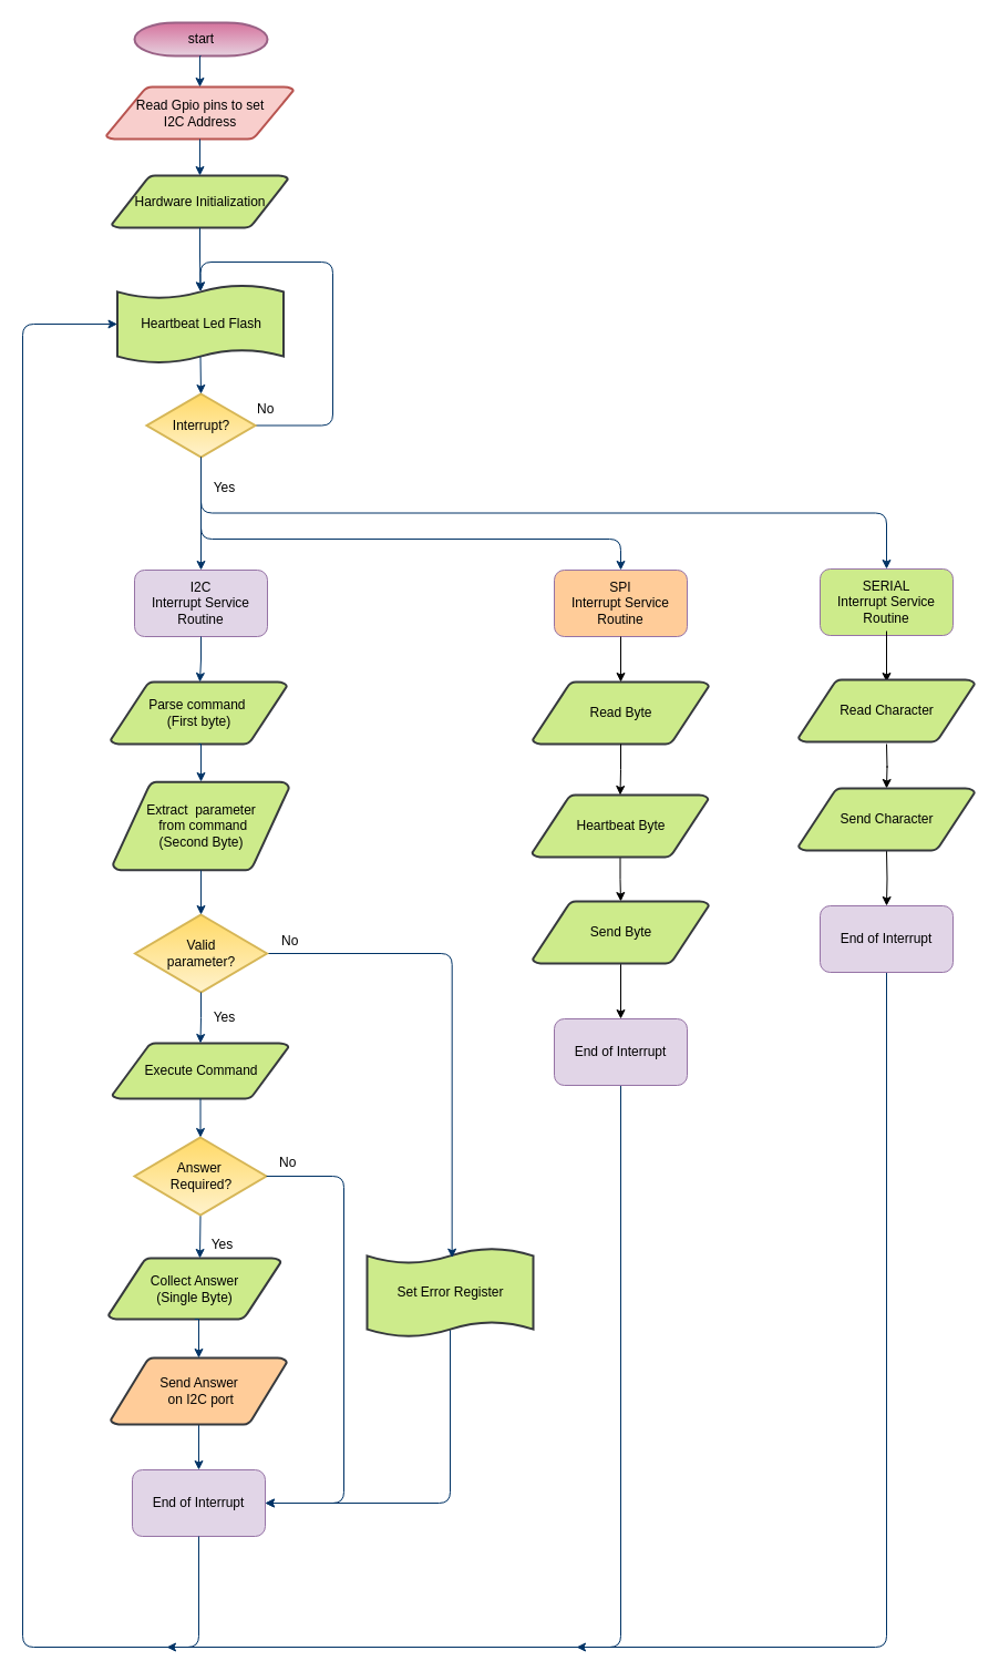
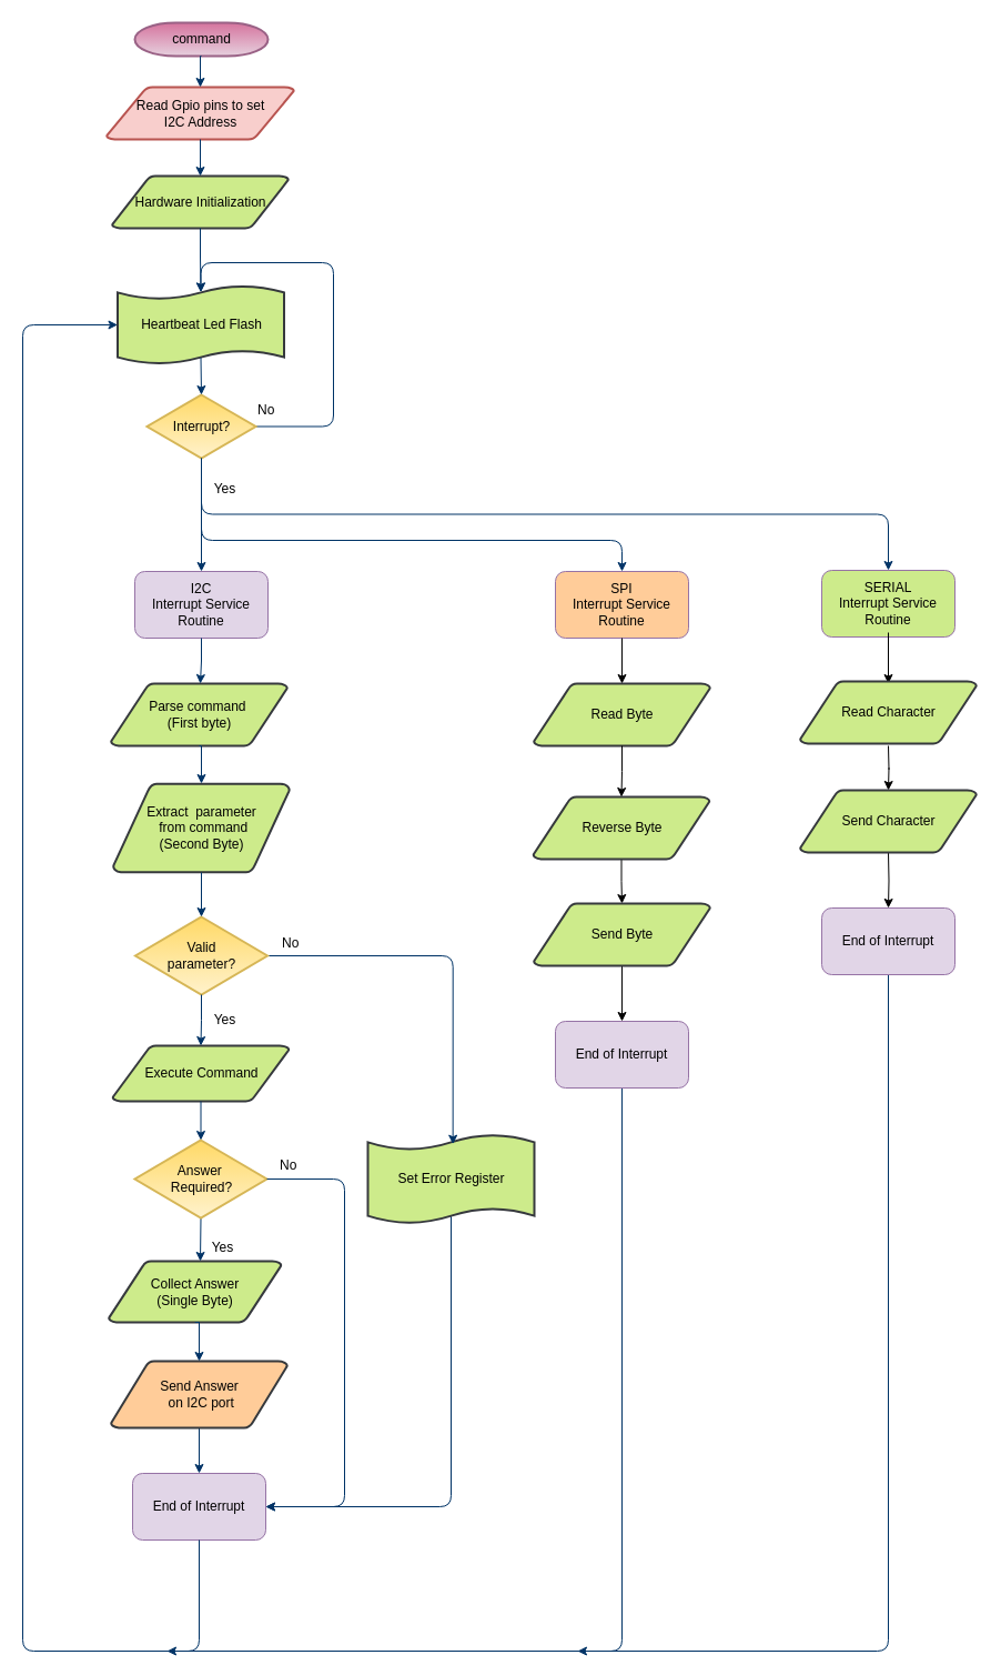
  <mxCell id="0" />
  <mxCell id="1" parent="0" />
- <mxCell id="2" value="start" style="shape=mxgraph.flowchart.terminator;strokeWidth=2;gradientColor=#d5739d;gradientDirection=north;fontStyle=0;html=1;fillColor=#e6d0de;strokeColor=#996185;" parent="1" vertex="1"><mxGeometry x="121" y="20" width="120" height="30" as="geometry" /></mxCell>
+ <mxCell id="2" value="command" style="shape=mxgraph.flowchart.terminator;strokeWidth=2;gradientColor=#d5739d;gradientDirection=north;fontStyle=0;html=1;fillColor=#e6d0de;strokeColor=#996185;" parent="1" vertex="1"><mxGeometry x="121" y="20" width="120" height="30" as="geometry" /></mxCell>
  <mxCell id="3" value="Hardware Initialization" style="shape=mxgraph.flowchart.data;strokeWidth=2;gradientDirection=north;fontStyle=0;html=1;fillColor=#cdeb8b;strokeColor=#36393d;" parent="1" vertex="1"><mxGeometry x="100.5" y="158" width="159" height="47" as="geometry" /></mxCell>
  <mxCell id="4" style="edgeStyle=orthogonalEdgeStyle;rounded=1;orthogonalLoop=1;jettySize=auto;html=1;exitX=1;exitY=0.5;exitDx=0;exitDy=0;exitPerimeter=0;entryX=0.5;entryY=0.09;entryDx=0;entryDy=0;entryPerimeter=0;strokeColor=#003366;curved=0;" parent="1" source="6" target="22" edge="1"><mxGeometry relative="1" as="geometry"><mxPoint x="280" y="243" as="targetPoint" /><Array as="points"><mxPoint x="300" y="384" /><mxPoint x="300" y="236" /><mxPoint x="181" y="236" /></Array></mxGeometry></mxCell>
  <mxCell id="5" style="edgeStyle=orthogonalEdgeStyle;rounded=0;orthogonalLoop=1;jettySize=auto;html=1;exitX=0.5;exitY=1;exitDx=0;exitDy=0;exitPerimeter=0;entryX=0.5;entryY=0;entryDx=0;entryDy=0;strokeColor=#003366;" parent="1" source="6" target="26" edge="1"><mxGeometry relative="1" as="geometry"><Array as="points"><mxPoint x="181" y="436" /><mxPoint x="181" y="436" /></Array></mxGeometry></mxCell>
  <mxCell id="6" value="&lt;div&gt;Interrupt?&lt;/div&gt;" style="shape=mxgraph.flowchart.decision;strokeWidth=2;gradientColor=#ffd966;gradientDirection=north;fontStyle=0;html=1;fillColor=#fff2cc;strokeColor=#d6b656;" parent="1" vertex="1"><mxGeometry x="132" y="355" width="98" height="57" as="geometry" /></mxCell>
  <mxCell id="7" value="No" style="text;fontStyle=0;html=1;strokeColor=none;gradientColor=none;fillColor=none;strokeWidth=2;" parent="1" vertex="1"><mxGeometry x="230" y="355" width="40" height="26" as="geometry" /></mxCell>
  <mxCell id="8" value="Yes" style="text;fontStyle=0;html=1;strokeColor=none;gradientColor=none;fillColor=none;strokeWidth=2;align=center;" parent="1" vertex="1"><mxGeometry x="182" y="426" width="40" height="26" as="geometry" /></mxCell>
  <mxCell id="9" style="edgeStyle=orthogonalEdgeStyle;rounded=1;orthogonalLoop=1;jettySize=auto;html=1;exitX=0.5;exitY=0.91;exitDx=0;exitDy=0;exitPerimeter=0;entryX=1;entryY=0.5;entryDx=0;entryDy=0;curved=0;strokeColor=#003366;" parent="1" source="10" target="27" edge="1"><mxGeometry relative="1" as="geometry"><Array as="points"><mxPoint x="406" y="1356" /></Array></mxGeometry></mxCell>
- <mxCell id="10" value="&lt;div&gt;Set Error Register&lt;/div&gt;" style="shape=mxgraph.flowchart.paper_tape;strokeWidth=2;gradientDirection=north;fontStyle=0;html=1;fillColor=#cdeb8b;strokeColor=#36393d;" parent="1" vertex="1"><mxGeometry x="331" y="1125" width="150" height="82" as="geometry" /></mxCell>
+ <mxCell id="10" value="&lt;div&gt;Set Error Register&lt;/div&gt;" style="shape=mxgraph.flowchart.paper_tape;strokeWidth=2;gradientDirection=north;fontStyle=0;html=1;fillColor=#cdeb8b;strokeColor=#36393d;" parent="1" vertex="1"><mxGeometry x="331" y="1020" width="150" height="82" as="geometry" /></mxCell>
  <mxCell id="11" value="Extract&amp;nbsp; parameter&lt;div&gt;&amp;nbsp;from command&lt;/div&gt;&lt;div&gt;(Second Byte)&lt;/div&gt;" style="shape=mxgraph.flowchart.data;strokeWidth=2;gradientDirection=north;fontStyle=0;html=1;fillColor=#cdeb8b;strokeColor=#36393d;" parent="1" vertex="1"><mxGeometry x="101.5" y="705" width="159" height="80" as="geometry" /></mxCell>
  <mxCell id="12" style="edgeStyle=orthogonalEdgeStyle;rounded=1;orthogonalLoop=1;jettySize=auto;html=1;exitX=1;exitY=0.5;exitDx=0;exitDy=0;exitPerimeter=0;entryX=0.511;entryY=0.118;entryDx=0;entryDy=0;entryPerimeter=0;curved=0;strokeColor=#003366;" parent="1" source="13" target="10" edge="1"><mxGeometry relative="1" as="geometry" /></mxCell>
  <mxCell id="13" value="Valid&lt;br&gt;&lt;div&gt;parameter?&lt;/div&gt;" style="shape=mxgraph.flowchart.decision;strokeWidth=2;gradientColor=#ffd966;gradientDirection=north;fontStyle=0;html=1;fillColor=#fff2cc;strokeColor=#d6b656;" parent="1" vertex="1"><mxGeometry x="121.5" y="825" width="119" height="70" as="geometry" /></mxCell>
  <mxCell id="14" value="No" style="text;fontStyle=0;html=1;strokeColor=none;gradientColor=none;fillColor=none;strokeWidth=2;" parent="1" vertex="1"><mxGeometry x="252" y="835" width="40" height="16" as="geometry" /></mxCell>
  <mxCell id="15" value="Execute Command" style="shape=mxgraph.flowchart.data;strokeWidth=2;gradientDirection=north;fontStyle=0;html=1;fillColor=#cdeb8b;strokeColor=#36393d;" parent="1" vertex="1"><mxGeometry x="101" y="941" width="159" height="50" as="geometry" /></mxCell>
  <mxCell id="16" style="edgeStyle=orthogonalEdgeStyle;rounded=0;orthogonalLoop=1;jettySize=auto;html=1;exitX=0.5;exitY=1;exitDx=0;exitDy=0;exitPerimeter=0;entryX=0.5;entryY=0;entryDx=0;entryDy=0;strokeColor=#003366;" parent="1" source="17" target="27" edge="1"><mxGeometry relative="1" as="geometry" /></mxCell>
  <mxCell id="17" value="Send Answer&lt;div&gt;&amp;nbsp;on I2C port&lt;/div&gt;" style="shape=mxgraph.flowchart.data;strokeWidth=2;gradientDirection=north;fontStyle=0;html=1;fillColor=#ffcc99;strokeColor=#36393d;" parent="1" vertex="1"><mxGeometry x="99.5" y="1225" width="159" height="60" as="geometry" /></mxCell>
  <mxCell id="18" style="edgeStyle=orthogonalEdgeStyle;rounded=0;orthogonalLoop=1;jettySize=auto;html=1;exitX=0.5;exitY=1;exitDx=0;exitDy=0;exitPerimeter=0;entryX=0.5;entryY=0;entryDx=0;entryDy=0;entryPerimeter=0;strokeColor=#003366;" parent="1" source="11" target="13" edge="1"><mxGeometry relative="1" as="geometry" /></mxCell>
  <mxCell id="19" value="Collect Answer&lt;div&gt;(Single Byte)&lt;/div&gt;" style="shape=mxgraph.flowchart.data;strokeWidth=2;gradientDirection=north;fontStyle=0;html=1;fillColor=#cdeb8b;strokeColor=#36393d;" parent="1" vertex="1"><mxGeometry x="97.5" y="1135" width="155.5" height="55" as="geometry" /></mxCell>
  <mxCell id="20" value="No" style="text;fontStyle=0;html=1;strokeColor=none;gradientColor=none;fillColor=none;strokeWidth=2;" parent="1" vertex="1"><mxGeometry x="250" y="1035" width="40" height="16" as="geometry" /></mxCell>
  <mxCell id="21" value="Yes" style="text;fontStyle=0;html=1;strokeColor=none;gradientColor=none;fillColor=none;strokeWidth=2;align=center;" parent="1" vertex="1"><mxGeometry x="182" y="904" width="40" height="26" as="geometry" /></mxCell>
  <mxCell id="22" value="Heartbeat Led Flash" style="shape=mxgraph.flowchart.paper_tape;strokeWidth=2;gradientDirection=north;fontStyle=0;html=1;fillColor=#cdeb8b;strokeColor=#36393d;" parent="1" vertex="1"><mxGeometry x="105.5" y="256" width="150" height="72" as="geometry" /></mxCell>
  <mxCell id="23" value="Parse command&amp;nbsp;&lt;div&gt;(First byte)&lt;/div&gt;" style="shape=mxgraph.flowchart.data;strokeWidth=2;gradientDirection=north;fontStyle=0;html=1;fillColor=#cdeb8b;strokeColor=#36393d;" parent="1" vertex="1"><mxGeometry x="99.5" y="615" width="159" height="56" as="geometry" /></mxCell>
  <mxCell id="24" style="edgeStyle=orthogonalEdgeStyle;rounded=0;orthogonalLoop=1;jettySize=auto;html=1;exitX=0.5;exitY=1;exitDx=0;exitDy=0;exitPerimeter=0;entryX=0;entryY=1;entryDx=0;entryDy=0;strokeColor=#003366;" parent="1" source="25" target="34" edge="1"><mxGeometry relative="1" as="geometry" /></mxCell>
  <mxCell id="25" value="Answer&amp;nbsp;&lt;div&gt;Required?&lt;/div&gt;" style="shape=mxgraph.flowchart.decision;strokeWidth=2;gradientColor=#ffd966;gradientDirection=north;fontStyle=0;html=1;fillColor=#fff2cc;strokeColor=#d6b656;" parent="1" vertex="1"><mxGeometry x="121" y="1026" width="119" height="70" as="geometry" /></mxCell>
  <mxCell id="26" value="&lt;div&gt;I2C&lt;/div&gt;Interrupt Service Routine" style="rounded=1;whiteSpace=wrap;html=1;fillColor=#e1d5e7;strokeColor=#9673a6;" parent="1" vertex="1"><mxGeometry x="121" y="514" width="120" height="60" as="geometry" /></mxCell>
  <mxCell id="27" value="End of Interrupt" style="rounded=1;whiteSpace=wrap;html=1;fillColor=#e1d5e7;strokeColor=#9673a6;" parent="1" vertex="1"><mxGeometry x="119" y="1326" width="120" height="60" as="geometry" /></mxCell>
  <mxCell id="28" style="edgeStyle=orthogonalEdgeStyle;rounded=0;orthogonalLoop=1;jettySize=auto;html=1;exitX=0.5;exitY=0.91;exitDx=0;exitDy=0;exitPerimeter=0;entryX=0.5;entryY=0;entryDx=0;entryDy=0;entryPerimeter=0;strokeColor=#003366;" parent="1" source="22" target="6" edge="1"><mxGeometry relative="1" as="geometry" /></mxCell>
  <mxCell id="29" style="edgeStyle=orthogonalEdgeStyle;rounded=0;orthogonalLoop=1;jettySize=auto;html=1;exitX=0.5;exitY=1;exitDx=0;exitDy=0;entryX=0.5;entryY=0;entryDx=0;entryDy=0;entryPerimeter=0;strokeColor=#003366;" parent="1" source="26" edge="1"><mxGeometry relative="1" as="geometry"><mxPoint x="181" y="582" as="sourcePoint" /><mxPoint x="180" y="615" as="targetPoint" /></mxGeometry></mxCell>
  <mxCell id="30" style="edgeStyle=orthogonalEdgeStyle;rounded=0;orthogonalLoop=1;jettySize=auto;html=1;exitX=0.5;exitY=1;exitDx=0;exitDy=0;exitPerimeter=0;entryX=0.5;entryY=0;entryDx=0;entryDy=0;entryPerimeter=0;strokeColor=#003366;" parent="1" source="23" target="11" edge="1"><mxGeometry relative="1" as="geometry" /></mxCell>
  <mxCell id="31" style="edgeStyle=orthogonalEdgeStyle;rounded=0;orthogonalLoop=1;jettySize=auto;html=1;exitX=0.5;exitY=1;exitDx=0;exitDy=0;exitPerimeter=0;entryX=0.5;entryY=0;entryDx=0;entryDy=0;entryPerimeter=0;strokeColor=#003366;" parent="1" source="13" target="15" edge="1"><mxGeometry relative="1" as="geometry" /></mxCell>
  <mxCell id="32" style="edgeStyle=orthogonalEdgeStyle;rounded=0;orthogonalLoop=1;jettySize=auto;html=1;exitX=0.5;exitY=1;exitDx=0;exitDy=0;exitPerimeter=0;entryX=0.5;entryY=0;entryDx=0;entryDy=0;entryPerimeter=0;strokeColor=#003366;" parent="1" source="15" target="25" edge="1"><mxGeometry relative="1" as="geometry" /></mxCell>
  <mxCell id="33" style="edgeStyle=orthogonalEdgeStyle;rounded=0;orthogonalLoop=1;jettySize=auto;html=1;exitX=0.5;exitY=1;exitDx=0;exitDy=0;exitPerimeter=0;entryX=0.5;entryY=0;entryDx=0;entryDy=0;entryPerimeter=0;strokeColor=#003366;" parent="1" source="19" target="17" edge="1"><mxGeometry relative="1" as="geometry"><Array as="points"><mxPoint x="179" y="1190" /></Array></mxGeometry></mxCell>
  <mxCell id="34" value="Yes" style="text;fontStyle=0;html=1;strokeColor=none;gradientColor=none;fillColor=none;strokeWidth=2;align=center;" parent="1" vertex="1"><mxGeometry x="180" y="1109" width="40" height="26" as="geometry" /></mxCell>
  <mxCell id="35" style="edgeStyle=orthogonalEdgeStyle;rounded=0;orthogonalLoop=1;jettySize=auto;html=1;strokeColor=#003366;entryX=0.5;entryY=0.09;entryDx=0;entryDy=0;entryPerimeter=0;exitX=0.5;exitY=1;exitDx=0;exitDy=0;exitPerimeter=0;" parent="1" source="3" target="22" edge="1"><mxGeometry relative="1" as="geometry"><mxPoint x="181" y="206" as="sourcePoint" /></mxGeometry></mxCell>
  <mxCell id="36" value="Read Gpio pins to&amp;nbsp;&lt;span style=&quot;background-color: initial;&quot;&gt;set&lt;/span&gt;&lt;div&gt;&lt;div&gt;I2C Address&lt;/div&gt;&lt;/div&gt;" style="shape=mxgraph.flowchart.data;strokeWidth=2;gradientDirection=north;fontStyle=0;html=1;fillColor=#f8cecc;strokeColor=#b85450;" parent="1" vertex="1"><mxGeometry x="95.5" y="78" width="169" height="47" as="geometry" /></mxCell>
  <mxCell id="37" style="edgeStyle=orthogonalEdgeStyle;rounded=0;orthogonalLoop=1;jettySize=auto;html=1;exitX=0.5;exitY=1;exitDx=0;exitDy=0;exitPerimeter=0;entryX=0.5;entryY=0;entryDx=0;entryDy=0;entryPerimeter=0;strokeColor=#003366;" parent="1" source="2" target="36" edge="1"><mxGeometry relative="1" as="geometry" /></mxCell>
  <mxCell id="38" style="edgeStyle=orthogonalEdgeStyle;rounded=0;orthogonalLoop=1;jettySize=auto;html=1;exitX=0.5;exitY=1;exitDx=0;exitDy=0;exitPerimeter=0;entryX=0.5;entryY=0;entryDx=0;entryDy=0;entryPerimeter=0;strokeColor=#003366;" parent="1" source="36" target="3" edge="1"><mxGeometry relative="1" as="geometry" /></mxCell>
  <mxCell id="39" style="edgeStyle=orthogonalEdgeStyle;rounded=1;orthogonalLoop=1;jettySize=auto;html=1;entryX=1;entryY=0.5;entryDx=0;entryDy=0;curved=0;strokeColor=#003366;" parent="1" source="25" target="27" edge="1"><mxGeometry relative="1" as="geometry"><Array as="points"><mxPoint x="310" y="1061" /><mxPoint x="310" y="1356" /></Array></mxGeometry></mxCell>
  <mxCell id="40" style="edgeStyle=orthogonalEdgeStyle;rounded=1;orthogonalLoop=1;jettySize=auto;html=1;exitX=0.5;exitY=1;exitDx=0;exitDy=0;entryX=0.5;entryY=0;entryDx=0;entryDy=0;exitPerimeter=0;curved=0;strokeColor=#003366;" parent="1" source="6" target="41" edge="1"><mxGeometry relative="1" as="geometry"><mxPoint x="220" y="416" as="sourcePoint" /><Array as="points"><mxPoint x="181" y="486" /><mxPoint x="560" y="486" /></Array></mxGeometry></mxCell>
  <mxCell id="41" value="&lt;div&gt;SPI&lt;/div&gt;Interrupt Service Routine" style="rounded=1;whiteSpace=wrap;html=1;fillColor=#ffcc99;strokeColor=#9673a6;" parent="1" vertex="1"><mxGeometry x="500" y="514" width="120" height="60" as="geometry" /></mxCell>
  <mxCell id="42" style="edgeStyle=orthogonalEdgeStyle;rounded=1;orthogonalLoop=1;jettySize=auto;html=1;exitX=0.5;exitY=1;exitDx=0;exitDy=0;entryX=0.5;entryY=0;entryDx=0;entryDy=0;exitPerimeter=0;curved=0;strokeColor=#003366;" parent="1" source="6" target="43" edge="1"><mxGeometry relative="1" as="geometry"><mxPoint x="240" y="406" as="sourcePoint" /></mxGeometry></mxCell>
  <mxCell id="43" value="&lt;div&gt;SERIAL&lt;/div&gt;Interrupt Service Routine" style="rounded=1;whiteSpace=wrap;html=1;fillColor=#cdeb8b;strokeColor=#9673a6;" parent="1" vertex="1"><mxGeometry x="740" y="513" width="120" height="60" as="geometry" /></mxCell>
  <mxCell id="44" value="Read Byte" style="shape=mxgraph.flowchart.data;strokeWidth=2;gradientDirection=north;fontStyle=0;html=1;fillColor=#cdeb8b;strokeColor=#36393d;" parent="1" vertex="1"><mxGeometry x="480.5" y="615" width="159" height="56" as="geometry" /></mxCell>
  <mxCell id="45" style="edgeStyle=orthogonalEdgeStyle;rounded=0;orthogonalLoop=1;jettySize=auto;html=1;exitX=0.5;exitY=1;exitDx=0;exitDy=0;exitPerimeter=0;" parent="1" source="46" target="48" edge="1"><mxGeometry relative="1" as="geometry" /></mxCell>
- <mxCell id="46" value="Heartbeat Byte" style="shape=mxgraph.flowchart.data;strokeWidth=2;gradientDirection=north;fontStyle=0;html=1;fillColor=#cdeb8b;strokeColor=#36393d;" parent="1" vertex="1"><mxGeometry x="480" y="717" width="159" height="56" as="geometry" /></mxCell>
+ <mxCell id="46" value="Reverse Byte" style="shape=mxgraph.flowchart.data;strokeWidth=2;gradientDirection=north;fontStyle=0;html=1;fillColor=#cdeb8b;strokeColor=#36393d;" parent="1" vertex="1"><mxGeometry x="480" y="717" width="159" height="56" as="geometry" /></mxCell>
  <mxCell id="47" style="edgeStyle=orthogonalEdgeStyle;rounded=0;orthogonalLoop=1;jettySize=auto;html=1;exitX=0.5;exitY=1;exitDx=0;exitDy=0;exitPerimeter=0;" parent="1" source="48" target="50" edge="1"><mxGeometry relative="1" as="geometry" /></mxCell>
  <mxCell id="48" value="Send Byte" style="shape=mxgraph.flowchart.data;strokeWidth=2;gradientDirection=north;fontStyle=0;html=1;fillColor=#cdeb8b;strokeColor=#36393d;" parent="1" vertex="1"><mxGeometry x="480.5" y="813" width="159" height="56" as="geometry" /></mxCell>
  <mxCell id="49" style="edgeStyle=orthogonalEdgeStyle;rounded=1;orthogonalLoop=1;jettySize=auto;html=1;exitX=0.5;exitY=1;exitDx=0;exitDy=0;curved=0;strokeColor=#003366;" parent="1" source="50" edge="1"><mxGeometry relative="1" as="geometry"><mxPoint x="150" y="1486" as="targetPoint" /><Array as="points"><mxPoint x="560" y="1486" /></Array></mxGeometry></mxCell>
  <mxCell id="50" value="End of Interrupt" style="rounded=1;whiteSpace=wrap;html=1;fillColor=#e1d5e7;strokeColor=#9673a6;" parent="1" vertex="1"><mxGeometry x="500" y="919" width="120" height="60" as="geometry" /></mxCell>
  <mxCell id="51" style="edgeStyle=orthogonalEdgeStyle;rounded=0;orthogonalLoop=1;jettySize=auto;html=1;exitX=0.5;exitY=1;exitDx=0;exitDy=0;entryX=0.5;entryY=0;entryDx=0;entryDy=0;entryPerimeter=0;" parent="1" source="41" target="44" edge="1"><mxGeometry relative="1" as="geometry" /></mxCell>
  <mxCell id="52" style="edgeStyle=orthogonalEdgeStyle;rounded=0;orthogonalLoop=1;jettySize=auto;html=1;exitX=0.5;exitY=1;exitDx=0;exitDy=0;exitPerimeter=0;entryX=0.5;entryY=0;entryDx=0;entryDy=0;entryPerimeter=0;" parent="1" source="44" target="46" edge="1"><mxGeometry relative="1" as="geometry" /></mxCell>
  <mxCell id="53" style="edgeStyle=orthogonalEdgeStyle;rounded=0;orthogonalLoop=1;jettySize=auto;html=1;exitX=0.5;exitY=1;exitDx=0;exitDy=0;exitPerimeter=0;" parent="1" edge="1"><mxGeometry relative="1" as="geometry"><mxPoint x="800" y="671" as="sourcePoint" /><mxPoint x="800" y="711" as="targetPoint" /></mxGeometry></mxCell>
  <mxCell id="54" style="edgeStyle=orthogonalEdgeStyle;rounded=0;orthogonalLoop=1;jettySize=auto;html=1;exitX=0.5;exitY=1;exitDx=0;exitDy=0;exitPerimeter=0;" parent="1" target="56" edge="1"><mxGeometry relative="1" as="geometry"><mxPoint x="800" y="767" as="sourcePoint" /></mxGeometry></mxCell>
  <mxCell id="55" style="edgeStyle=orthogonalEdgeStyle;rounded=1;orthogonalLoop=1;jettySize=auto;html=1;exitX=0.5;exitY=1;exitDx=0;exitDy=0;curved=0;strokeColor=#003366;" parent="1" source="56" edge="1"><mxGeometry relative="1" as="geometry"><mxPoint x="520" y="1486" as="targetPoint" /><Array as="points"><mxPoint x="800" y="1486" /></Array></mxGeometry></mxCell>
  <mxCell id="56" value="End of Interrupt" style="rounded=1;whiteSpace=wrap;html=1;fillColor=#e1d5e7;strokeColor=#9673a6;" parent="1" vertex="1"><mxGeometry x="740" y="817" width="120" height="60" as="geometry" /></mxCell>
  <mxCell id="57" style="edgeStyle=orthogonalEdgeStyle;rounded=0;orthogonalLoop=1;jettySize=auto;html=1;exitX=0.5;exitY=1;exitDx=0;exitDy=0;exitPerimeter=0;entryX=0.5;entryY=0;entryDx=0;entryDy=0;entryPerimeter=0;" parent="1" edge="1"><mxGeometry relative="1" as="geometry"><mxPoint x="800" y="569" as="sourcePoint" /><mxPoint x="800" y="615" as="targetPoint" /></mxGeometry></mxCell>
  <mxCell id="58" value="Read Character" style="shape=mxgraph.flowchart.data;strokeWidth=2;gradientDirection=north;fontStyle=0;html=1;fillColor=#cdeb8b;strokeColor=#36393d;" parent="1" vertex="1"><mxGeometry x="720.5" y="613" width="159" height="56" as="geometry" /></mxCell>
  <mxCell id="59" value="Send Character" style="shape=mxgraph.flowchart.data;strokeWidth=2;gradientDirection=north;fontStyle=0;html=1;fillColor=#cdeb8b;strokeColor=#36393d;" parent="1" vertex="1"><mxGeometry x="720.5" y="711" width="159" height="56" as="geometry" /></mxCell>
  <mxCell id="60" style="edgeStyle=orthogonalEdgeStyle;rounded=1;orthogonalLoop=1;jettySize=auto;html=1;exitX=0.5;exitY=1;exitDx=0;exitDy=0;entryX=0;entryY=0.5;entryDx=0;entryDy=0;entryPerimeter=0;curved=0;strokeColor=#003366;" parent="1" source="27" target="22" edge="1"><mxGeometry relative="1" as="geometry"><Array as="points"><mxPoint x="179" y="1486" /><mxPoint x="20" y="1486" /><mxPoint x="20" y="292" /></Array></mxGeometry></mxCell>
